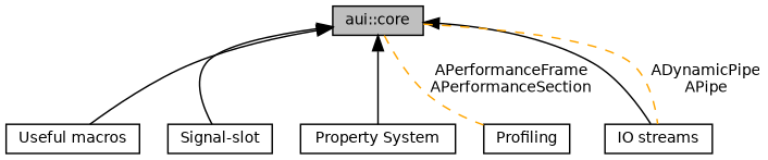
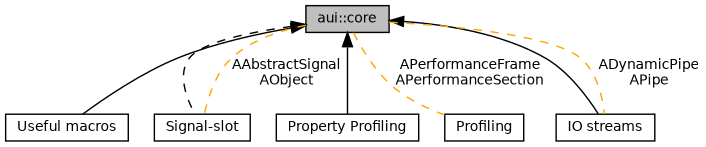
  digraph {
    rankdir=TB
    fontname="DejaVu Sans"
    node [color=black fillcolor=white fontname="DejaVu Sans" fontsize=10 shape=box style=filled]
    edge [dir=back fontname="DejaVu Sans" fontsize=10 labelfontname=Helvetica labelfontsize=10 shape=plaintext style=solid]
    n1 [height=0.2 label="Useful macros" width=0.4]
    n2 [height=0.2 label="Signal-slot" width=0.4]
-   n3 [height=0.2 label="Property System" width=0.4]
+   n3 [height=0.2 label="Property Profiling" width=0.4]
    n4 [height=0.2 label=Profiling width=0.4]
    n5 [height=0.2 label="IO streams" width=0.4]
    n6 [fillcolor=grey75 fontcolor=black height=0.2 label="aui::core" width=0.4]
    n6 -> n1
-   n6 -> n2
+   n6 -> n2 [style=dashed]
+   n6 -> n2 [color=orange dir=none label="AAbstractSignal\nAObject" style=dashed]
    n6 -> n3
    n6 -> n4 [color=orange dir=none label="APerformanceFrame\nAPerformanceSection" style=dashed]
    n6 -> n5
    n6 -> n5 [color=orange dir=none label="ADynamicPipe\nAPipe" style=dashed]
  }
